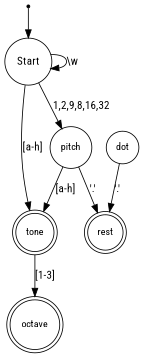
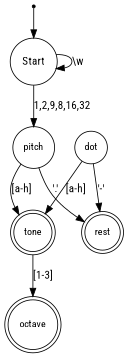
  digraph {
    fontname="Roboto Condensed"
    rankdir=TB
    node [fontname="Roboto Condensed" shape=circle fontsize=12]
    edge [fontname="Roboto Condensed"]
    init [shape=point fontsize=""]
    n2 [fontsize=14 label=Start]
    n3 [label=pitch]
    n4 [label=tone peripheries=2]
    n5 [label=rest peripheries=2]
    n6 [label=dot]
    n7 [label=octave peripheries=2]
    init -> n2
    n2 -> n2 [label="\\w"]
    n2 -> n3 [label="1,2,9,8,16,32"]
    n3 -> n4 [label="[a-h]"]
    n3 -> n5 [label="'.'"]
    n4 -> n7 [label="[1-3]"]
-   n2 -> n4 [label="[a-h]"]
-   n6 -> n5 [label="'.'"]
+   n6 -> n4 [label="[a-h]"]
+   n6 -> n5 [label="'-'"]
  }
